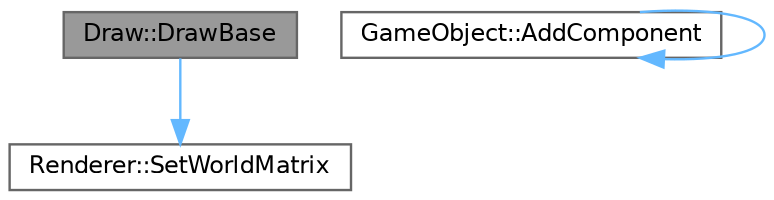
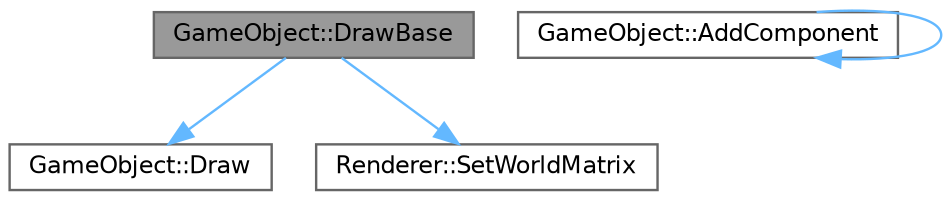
  digraph {
    rankdir=TB
    node [color=grey40 fillcolor=white fontname=Helvetica fontsize=10 shape=box style=filled]
    edge [color=steelblue1 fontname=Helvetica fontsize=10 labelfontname=Helvetica labelfontsize=10 style=solid]
-   n1 [color=gray40 fillcolor=grey60 fontcolor=black height=0.2 label="Draw::DrawBase" width=0.4]
+   n1 [color=gray40 fillcolor=grey60 fontcolor=black height=0.2 label="GameObject::DrawBase" width=0.4]
+   n2 [height=0.2 label="GameObject::Draw" width=0.4]
    n3 [height=0.2 label="Renderer::SetWorldMatrix" width=0.4]
    n4 [height=0.2 label="GameObject::AddComponent" width=0.4]
+   n1 -> n2
    n1 -> n3
    n4 -> n4
  }
